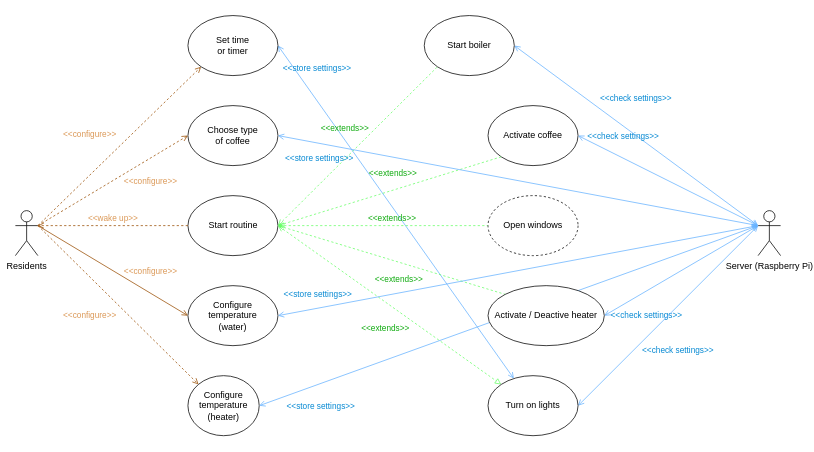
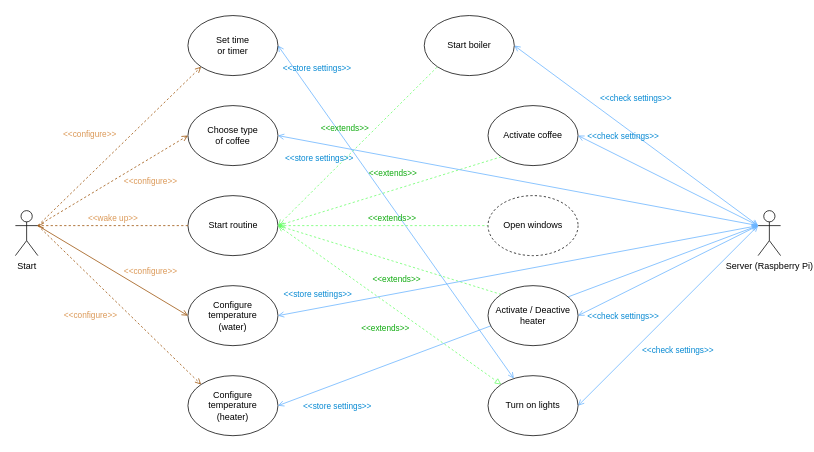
  <mxCell id="0" />
  <mxCell id="1" parent="0" />
  <mxCell id="2" value="&amp;lt;&amp;lt;store settings&amp;gt;&amp;gt;" style="html=1;verticalAlign=bottom;labelBackgroundColor=none;endArrow=open;endFill=0;rounded=0;exitX=1;exitY=0.5;exitDx=0;exitDy=0;strokeColor=#66B2FF;fontColor=#0689d3;startArrow=open;startFill=0;" edge="1" parent="1" source="8" target="30"><mxGeometry x="-0.77" y="19" width="160" relative="1" as="geometry"><mxPoint x="470" y="310" as="sourcePoint" /><mxPoint x="630" y="310" as="targetPoint" /><mxPoint as="offset" /></mxGeometry></mxCell>
- <mxCell id="3" value="Residents" style="shape=umlActor;verticalLabelPosition=bottom;verticalAlign=top;html=1;outlineConnect=0;" vertex="1" parent="1"><mxGeometry x="20" y="280" width="30" height="60" as="geometry" /></mxCell>
+ <mxCell id="3" value="Start" style="shape=umlActor;verticalLabelPosition=bottom;verticalAlign=top;html=1;outlineConnect=0;" vertex="1" parent="1"><mxGeometry x="20" y="280" width="30" height="60" as="geometry" /></mxCell>
  <mxCell id="4" value="Start routine" style="shape=ellipse;container=1;horizontal=1;horizontalStack=0;resizeParent=1;resizeParentMax=0;resizeLast=0;html=1;dashed=0;collapsible=0;" vertex="1" parent="1"><mxGeometry x="250" y="260" width="120" height="80" as="geometry" /></mxCell>
  <mxCell id="5" value="Configure temperature&lt;div&gt;(water)&lt;/div&gt;" style="ellipse;whiteSpace=wrap;html=1;" vertex="1" parent="1"><mxGeometry x="250" y="380" width="120" height="80" as="geometry" /></mxCell>
  <mxCell id="6" value="&amp;lt;&amp;lt;wake up&amp;gt;&amp;gt;" style="html=1;verticalAlign=bottom;labelBackgroundColor=none;endArrow=open;endFill=0;dashed=1;rounded=0;entryX=1;entryY=0.333;entryDx=0;entryDy=0;entryPerimeter=0;exitX=0;exitY=0.5;exitDx=0;exitDy=0;strokeColor=#994C00;fontColor=#db9958;" edge="1" parent="1" source="4" target="3"><mxGeometry width="160" relative="1" as="geometry"><mxPoint x="214" y="290" as="sourcePoint" /><mxPoint x="60" y="290" as="targetPoint" /></mxGeometry></mxCell>
- <mxCell id="7" value="Configure temperature&lt;div&gt;(heater)&lt;/div&gt;" style="ellipse;whiteSpace=wrap;html=1;" vertex="1" parent="1"><mxGeometry x="250" y="500" width="95" height="80" as="geometry" /></mxCell>
+ <mxCell id="7" value="Configure temperature&lt;div&gt;(heater)&lt;/div&gt;" style="ellipse;whiteSpace=wrap;html=1;" vertex="1" parent="1"><mxGeometry x="250" y="500" width="120" height="80" as="geometry" /></mxCell>
  <mxCell id="8" value="Set time&lt;div&gt;or timer&lt;/div&gt;" style="ellipse;whiteSpace=wrap;html=1;" vertex="1" parent="1"><mxGeometry x="250" y="20" width="120" height="80" as="geometry" /></mxCell>
  <mxCell id="9" value="Activate coffee" style="ellipse;whiteSpace=wrap;html=1;" vertex="1" parent="1"><mxGeometry x="650" y="140" width="120" height="80" as="geometry" /></mxCell>
  <mxCell id="10" value="Choose type&lt;div&gt;of coffee&lt;/div&gt;" style="ellipse;whiteSpace=wrap;html=1;" vertex="1" parent="1"><mxGeometry x="250" y="140" width="120" height="80" as="geometry" /></mxCell>
  <mxCell id="11" value="&amp;lt;&amp;lt;extends&amp;gt;&amp;gt;" style="html=1;verticalAlign=bottom;labelBackgroundColor=none;endArrow=none;endFill=0;dashed=1;rounded=0;exitX=1;exitY=0.5;exitDx=0;exitDy=0;entryX=0;entryY=1;entryDx=0;entryDy=0;strokeColor=#66FF66;fontColor=#10ab10;startArrow=open;startFill=0;" edge="1" parent="1" source="4" target="9"><mxGeometry x="0.056" y="13" width="160" relative="1" as="geometry"><mxPoint x="430" y="299.6" as="sourcePoint" /><mxPoint x="590" y="299.6" as="targetPoint" /><mxPoint as="offset" /></mxGeometry></mxCell>
  <mxCell id="12" value="&amp;lt;&amp;lt;extends&amp;gt;&amp;gt;" style="html=1;verticalAlign=bottom;labelBackgroundColor=none;endArrow=none;endFill=0;dashed=1;rounded=0;exitX=1;exitY=0.5;exitDx=0;exitDy=0;entryX=0;entryY=0.5;entryDx=0;entryDy=0;strokeColor=#66FF66;fontColor=#10ab10;startArrow=open;startFill=0;" edge="1" parent="1" source="4" target="28"><mxGeometry x="0.083" width="160" relative="1" as="geometry"><mxPoint x="420" y="310" as="sourcePoint" /><mxPoint x="678" y="178" as="targetPoint" /><mxPoint as="offset" /></mxGeometry></mxCell>
  <mxCell id="13" value="&amp;lt;&amp;lt;extends&amp;gt;&amp;gt;" style="html=1;verticalAlign=bottom;labelBackgroundColor=none;endArrow=none;endFill=0;dashed=1;rounded=0;exitX=1;exitY=0.5;exitDx=0;exitDy=0;entryX=0;entryY=0;entryDx=0;entryDy=0;strokeColor=#66FF66;fontColor=#10ab10;startArrow=open;startFill=0;" edge="1" parent="1" source="4" target="29"><mxGeometry x="0.122" y="-31" width="160" relative="1" as="geometry"><mxPoint x="430" y="320" as="sourcePoint" /><mxPoint x="688" y="188" as="targetPoint" /><mxPoint as="offset" /></mxGeometry></mxCell>
  <mxCell id="14" value="&amp;lt;&amp;lt;configure&amp;gt;&amp;gt;" style="html=1;verticalAlign=bottom;labelBackgroundColor=none;endArrow=open;endFill=0;dashed=1;rounded=0;startArrow=none;startFill=0;exitX=1;exitY=0.333;exitDx=0;exitDy=0;exitPerimeter=0;entryX=0;entryY=0.5;entryDx=0;entryDy=0;strokeColor=#994C00;fontColor=#db9958;" edge="1" parent="1" source="3" target="10"><mxGeometry x="0.324" y="-34" width="160" relative="1" as="geometry"><mxPoint x="70" y="290" as="sourcePoint" /><mxPoint x="250" y="120" as="targetPoint" /><mxPoint as="offset" /></mxGeometry></mxCell>
  <mxCell id="15" value="&amp;lt;&amp;lt;configure&amp;gt;&amp;gt;" style="html=1;verticalAlign=bottom;labelBackgroundColor=none;endArrow=open;endFill=0;dashed=1;rounded=0;startArrow=none;startFill=0;exitX=1;exitY=0.333;exitDx=0;exitDy=0;exitPerimeter=0;entryX=0;entryY=1;entryDx=0;entryDy=0;strokeColor=#994C00;fontColor=#db9958;" edge="1" parent="1" source="3" target="8"><mxGeometry x="-0.154" y="33" width="160" relative="1" as="geometry"><mxPoint x="60" y="310" as="sourcePoint" /><mxPoint x="300" y="190" as="targetPoint" /><mxPoint as="offset" /></mxGeometry></mxCell>
  <mxCell id="16" value="&amp;lt;&amp;lt;configure&amp;gt;&amp;gt;" style="html=1;verticalAlign=bottom;labelBackgroundColor=none;endArrow=open;endFill=0;dashed=1;rounded=0;startArrow=none;startFill=0;exitX=1;exitY=0.333;exitDx=0;exitDy=0;exitPerimeter=0;entryX=0;entryY=0;entryDx=0;entryDy=0;strokeColor=#994C00;fontColor=#db9958;" edge="1" parent="1" source="3" target="7"><mxGeometry x="-0.083" y="-42" width="160" relative="1" as="geometry"><mxPoint x="70" y="320" as="sourcePoint" /><mxPoint x="310" y="200" as="targetPoint" /><mxPoint y="1" as="offset" /></mxGeometry></mxCell>
  <mxCell id="17" value="&amp;lt;&amp;lt;configure&amp;gt;&amp;gt;" style="html=1;verticalAlign=bottom;labelBackgroundColor=none;endArrow=open;endFill=0;dashed=0;rounded=0;startArrow=none;startFill=0;exitX=1;exitY=0.333;exitDx=0;exitDy=0;exitPerimeter=0;entryX=0;entryY=0.5;entryDx=0;entryDy=0;strokeColor=#994C00;fontColor=#db9958;" edge="1" parent="1" source="3" target="5"><mxGeometry x="0.412" y="17" width="160" relative="1" as="geometry"><mxPoint x="80" y="330" as="sourcePoint" /><mxPoint x="320" y="210" as="targetPoint" /><mxPoint as="offset" /></mxGeometry></mxCell>
  <mxCell id="18" value="&amp;lt;&amp;lt;extends&amp;gt;&amp;gt;" style="html=1;verticalAlign=bottom;labelBackgroundColor=none;endArrow=none;endFill=0;dashed=1;rounded=0;entryX=0;entryY=1;entryDx=0;entryDy=0;strokeColor=#66FF66;fontColor=#10ab10;startArrow=open;startFill=0;exitX=1;exitY=0.5;exitDx=0;exitDy=0;" edge="1" parent="1" source="4" target="31"><mxGeometry x="-0.009" y="23" width="160" relative="1" as="geometry"><mxPoint x="410" y="300" as="sourcePoint" /><mxPoint x="610" y="140" as="targetPoint" /><mxPoint as="offset" /></mxGeometry></mxCell>
  <mxCell id="19" value="&amp;lt;&amp;lt;extends&amp;gt;&amp;gt;" style="html=1;verticalAlign=bottom;labelBackgroundColor=none;endArrow=block;endFill=0;dashed=1;rounded=0;entryX=0;entryY=0;entryDx=0;entryDy=0;exitX=1;exitY=0.5;exitDx=0;exitDy=0;strokeColor=#66FF66;fontColor=#10ab10;startArrow=open;startFill=0;" edge="1" parent="1" source="4" target="30"><mxGeometry x="0.102" y="-36" width="160" relative="1" as="geometry"><mxPoint x="420" y="310" as="sourcePoint" /><mxPoint x="598" y="98" as="targetPoint" /><mxPoint as="offset" /></mxGeometry></mxCell>
  <mxCell id="20" value="Server (Raspberry Pi)" style="shape=umlActor;verticalLabelPosition=bottom;verticalAlign=top;html=1;outlineConnect=0;" vertex="1" parent="1"><mxGeometry x="1010" y="280" width="30" height="60" as="geometry" /></mxCell>
  <mxCell id="21" value="&amp;lt;&amp;lt;store settings&amp;gt;&amp;gt;" style="html=1;verticalAlign=bottom;labelBackgroundColor=none;endArrow=open;endFill=0;rounded=0;exitX=1;exitY=0.5;exitDx=0;exitDy=0;entryX=0;entryY=0.333;entryDx=0;entryDy=0;strokeColor=#66B2FF;fontColor=#0689d3;entryPerimeter=0;startArrow=open;startFill=0;" edge="1" parent="1" source="10" target="20"><mxGeometry x="-0.814" y="-29" width="160" relative="1" as="geometry"><mxPoint x="340" y="70" as="sourcePoint" /><mxPoint x="970" y="300" as="targetPoint" /><mxPoint as="offset" /></mxGeometry></mxCell>
  <mxCell id="22" value="&amp;lt;&amp;lt;store settings&amp;gt;&amp;gt;" style="html=1;verticalAlign=bottom;labelBackgroundColor=none;endArrow=open;endFill=0;rounded=0;exitX=1;exitY=0.5;exitDx=0;exitDy=0;entryX=0;entryY=0.333;entryDx=0;entryDy=0;strokeColor=#66B2FF;fontColor=#0689d3;entryPerimeter=0;startArrow=open;startFill=0;" edge="1" parent="1" source="5" target="20"><mxGeometry x="-0.827" y="10" width="160" relative="1" as="geometry"><mxPoint x="380" y="190" as="sourcePoint" /><mxPoint x="980" y="310" as="targetPoint" /><mxPoint as="offset" /></mxGeometry></mxCell>
  <mxCell id="23" value="&amp;lt;&amp;lt;store settings&amp;gt;&amp;gt;" style="html=1;verticalAlign=bottom;labelBackgroundColor=none;endArrow=open;endFill=0;rounded=0;exitX=1;exitY=0.5;exitDx=0;exitDy=0;entryX=0;entryY=0.333;entryDx=0;entryDy=0;strokeColor=#66B2FF;fontColor=#0689d3;entryPerimeter=0;startArrow=open;startFill=0;" edge="1" parent="1" source="7" target="20"><mxGeometry x="-0.791" y="-37" width="160" relative="1" as="geometry"><mxPoint x="390" y="200" as="sourcePoint" /><mxPoint x="990" y="320" as="targetPoint" /><mxPoint as="offset" /></mxGeometry></mxCell>
  <mxCell id="24" value="&amp;lt;&amp;lt;check settings&amp;gt;&amp;gt;" style="html=1;verticalAlign=bottom;labelBackgroundColor=none;endArrow=open;endFill=0;rounded=0;exitX=0;exitY=0.333;exitDx=0;exitDy=0;entryX=1;entryY=0.5;entryDx=0;entryDy=0;strokeColor=#66B2FF;fontColor=#0689d3;startArrow=open;startFill=0;exitPerimeter=0;" edge="1" parent="1" source="20" target="31"><mxGeometry x="0.12" y="-32" width="160" relative="1" as="geometry"><mxPoint x="1208.574" y="201.716" as="sourcePoint" /><mxPoint x="790" y="110" as="targetPoint" /><mxPoint as="offset" /></mxGeometry></mxCell>
  <mxCell id="25" value="&amp;lt;&amp;lt;check settings&amp;gt;&amp;gt;" style="html=1;verticalAlign=bottom;labelBackgroundColor=none;endArrow=open;endFill=0;rounded=0;exitX=0;exitY=0.333;exitDx=0;exitDy=0;entryX=1;entryY=0.5;entryDx=0;entryDy=0;strokeColor=#66B2FF;fontColor=#0689d3;startArrow=open;startFill=0;exitPerimeter=0;" edge="1" parent="1" source="20" target="9"><mxGeometry x="0.567" y="-18" width="160" relative="1" as="geometry"><mxPoint x="1159" y="282" as="sourcePoint" /><mxPoint x="700" y="70" as="targetPoint" /><mxPoint as="offset" /></mxGeometry></mxCell>
  <mxCell id="26" value="&amp;lt;&amp;lt;check settings&amp;gt;&amp;gt;" style="html=1;verticalAlign=bottom;labelBackgroundColor=none;endArrow=open;endFill=0;rounded=0;exitX=0;exitY=0.333;exitDx=0;exitDy=0;entryX=1;entryY=0.5;entryDx=0;entryDy=0;strokeColor=#66B2FF;fontColor=#0689d3;startArrow=open;startFill=0;exitPerimeter=0;" edge="1" parent="1" source="20" target="29"><mxGeometry x="0.633" y="36" width="160" relative="1" as="geometry"><mxPoint x="1159" y="282" as="sourcePoint" /><mxPoint x="740" y="190" as="targetPoint" /><mxPoint as="offset" /></mxGeometry></mxCell>
  <mxCell id="27" value="&amp;lt;&amp;lt;check settings&amp;gt;&amp;gt;" style="html=1;verticalAlign=bottom;labelBackgroundColor=none;endArrow=open;endFill=0;rounded=0;exitX=0;exitY=0.333;exitDx=0;exitDy=0;entryX=1;entryY=0.5;entryDx=0;entryDy=0;strokeColor=#66B2FF;fontColor=#0689d3;startArrow=open;startFill=0;exitPerimeter=0;" edge="1" parent="1" source="20" target="30"><mxGeometry x="0.18" y="48" width="160" relative="1" as="geometry"><mxPoint x="1169" y="292" as="sourcePoint" /><mxPoint x="750" y="200" as="targetPoint" /><mxPoint as="offset" /></mxGeometry></mxCell>
  <mxCell id="28" value="Open windows" style="ellipse;whiteSpace=wrap;html=1;dashed=1;" vertex="1" parent="1"><mxGeometry x="650" y="260" width="120" height="80" as="geometry" /></mxCell>
- <mxCell id="29" value="Activate / Deactive heater" style="ellipse;whiteSpace=wrap;html=1;" vertex="1" parent="1"><mxGeometry x="650" y="380" width="155" height="80" as="geometry" /></mxCell>
+ <mxCell id="29" value="Activate / Deactive heater" style="ellipse;whiteSpace=wrap;html=1;" vertex="1" parent="1"><mxGeometry x="650" y="380" width="120" height="80" as="geometry" /></mxCell>
  <mxCell id="30" value="Turn on lights" style="ellipse;whiteSpace=wrap;html=1;" vertex="1" parent="1"><mxGeometry x="650" y="500" width="120" height="80" as="geometry" /></mxCell>
  <mxCell id="31" value="Start boiler" style="ellipse;whiteSpace=wrap;html=1;" vertex="1" parent="1"><mxGeometry x="565" y="20" width="120" height="80" as="geometry" /></mxCell>
